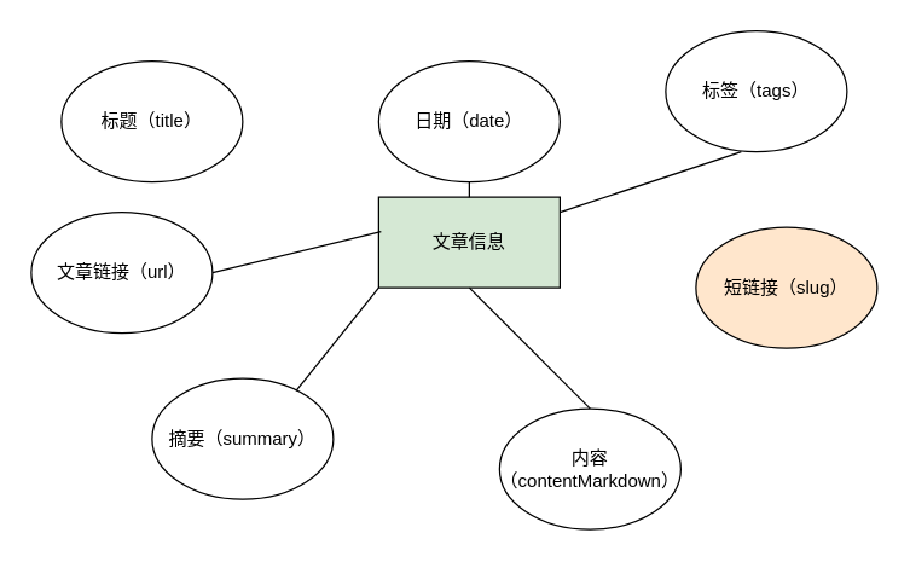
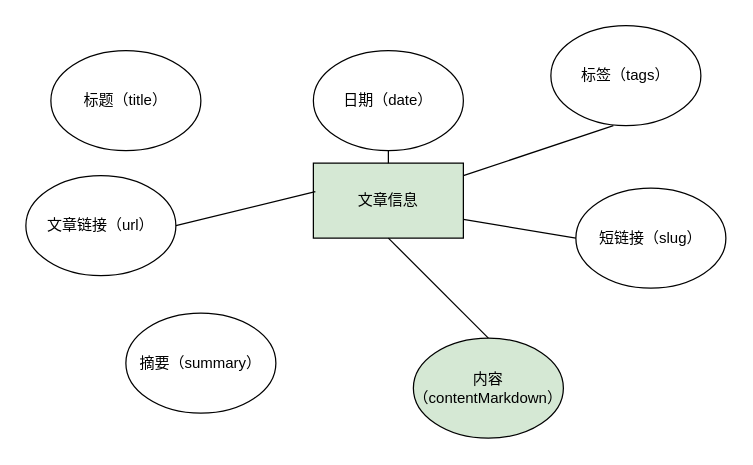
  <mxCell id="0" />
  <mxCell id="1" parent="0" />
  <mxCell id="2" value="文章信息" style="rounded=0;whiteSpace=wrap;html=1;fillColor=#d5e8d4;" vertex="1" parent="1"><mxGeometry x="250" y="130" width="120" height="60" as="geometry" /></mxCell>
  <mxCell id="3" value="标题（title）" style="ellipse;whiteSpace=wrap;html=1;" vertex="1" parent="1"><mxGeometry x="40" y="40" width="120" height="80" as="geometry" /></mxCell>
  <mxCell id="4" value="日期（date）" style="ellipse;whiteSpace=wrap;html=1;" vertex="1" parent="1"><mxGeometry x="250" y="40" width="120" height="80" as="geometry" /></mxCell>
  <mxCell id="5" value="标签（tags）" style="ellipse;whiteSpace=wrap;html=1;" vertex="1" parent="1"><mxGeometry x="440" y="20" width="120" height="80" as="geometry" /></mxCell>
- <mxCell id="6" value="短链接（slug）" style="ellipse;whiteSpace=wrap;html=1;fillColor=#ffe6cc;" vertex="1" parent="1"><mxGeometry x="460" y="150" width="120" height="80" as="geometry" /></mxCell>
+ <mxCell id="6" value="短链接（slug）" style="ellipse;whiteSpace=wrap;html=1;" vertex="1" parent="1"><mxGeometry x="460" y="150" width="120" height="80" as="geometry" /></mxCell>
  <mxCell id="7" value="摘要（summary）" style="ellipse;whiteSpace=wrap;html=1;" vertex="1" parent="1"><mxGeometry x="100" y="250" width="120" height="80" as="geometry" /></mxCell>
- <mxCell id="8" value="内容（contentMarkdown）" style="ellipse;whiteSpace=wrap;html=1;" vertex="1" parent="1"><mxGeometry x="330" y="270" width="120" height="80" as="geometry" /></mxCell>
- <mxCell id="9" value="" style="endArrow=none;html=1;rounded=0;entryX=0;entryY=1;entryDx=0;entryDy=0;exitX=0.794;exitY=0.103;exitDx=0;exitDy=0;exitPerimeter=0;" edge="1" parent="1" source="7" target="2"><mxGeometry width="50" height="50" relative="1" as="geometry"><mxPoint x="150" y="230" as="sourcePoint" /><mxPoint x="200" y="180" as="targetPoint" /></mxGeometry></mxCell>
+ <mxCell id="8" value="内容（contentMarkdown）" style="ellipse;whiteSpace=wrap;html=1;fillColor=#d5e8d4;" vertex="1" parent="1"><mxGeometry x="330" y="270" width="120" height="80" as="geometry" /></mxCell>
  <mxCell id="10" value="" style="endArrow=none;html=1;rounded=0;exitX=0.5;exitY=0;exitDx=0;exitDy=0;entryX=0.5;entryY=1;entryDx=0;entryDy=0;" edge="1" parent="1" source="2" target="4"><mxGeometry width="50" height="50" relative="1" as="geometry"><mxPoint x="220" y="-40" as="sourcePoint" /><mxPoint x="300" y="80" as="targetPoint" /></mxGeometry></mxCell>
  <mxCell id="11" value="" style="endArrow=none;html=1;rounded=0;" edge="1" parent="1"><mxGeometry width="50" height="50" relative="1" as="geometry"><mxPoint x="370" y="140" as="sourcePoint" /><mxPoint x="490" y="100" as="targetPoint" /></mxGeometry></mxCell>
  <mxCell id="12" value="" style="endArrow=none;html=1;rounded=0;entryX=0.5;entryY=1;entryDx=0;entryDy=0;exitX=0.5;exitY=0;exitDx=0;exitDy=0;" edge="1" parent="1" source="8" target="2"><mxGeometry width="50" height="50" relative="1" as="geometry"><mxPoint x="330" y="250" as="sourcePoint" /><mxPoint x="380" y="200" as="targetPoint" /></mxGeometry></mxCell>
+ <mxCell id="13" value="" style="endArrow=none;html=1;rounded=0;exitX=1;exitY=0.75;exitDx=0;exitDy=0;entryX=0;entryY=0.5;entryDx=0;entryDy=0;" edge="1" parent="1" source="2" target="6"><mxGeometry width="50" height="50" relative="1" as="geometry"><mxPoint x="390" y="200" as="sourcePoint" /><mxPoint x="440" y="150" as="targetPoint" /></mxGeometry></mxCell>
  <mxCell id="14" value="文章链接（url）" style="ellipse;whiteSpace=wrap;html=1;" vertex="1" parent="1"><mxGeometry x="20" y="140" width="120" height="80" as="geometry" /></mxCell>
  <mxCell id="15" value="" style="endArrow=none;html=1;rounded=0;exitX=1;exitY=0.5;exitDx=0;exitDy=0;entryX=0.013;entryY=0.381;entryDx=0;entryDy=0;entryPerimeter=0;" edge="1" parent="1" source="14" target="2"><mxGeometry width="50" height="50" relative="1" as="geometry"><mxPoint x="160" y="190" as="sourcePoint" /><mxPoint x="210" y="140" as="targetPoint" /></mxGeometry></mxCell>
